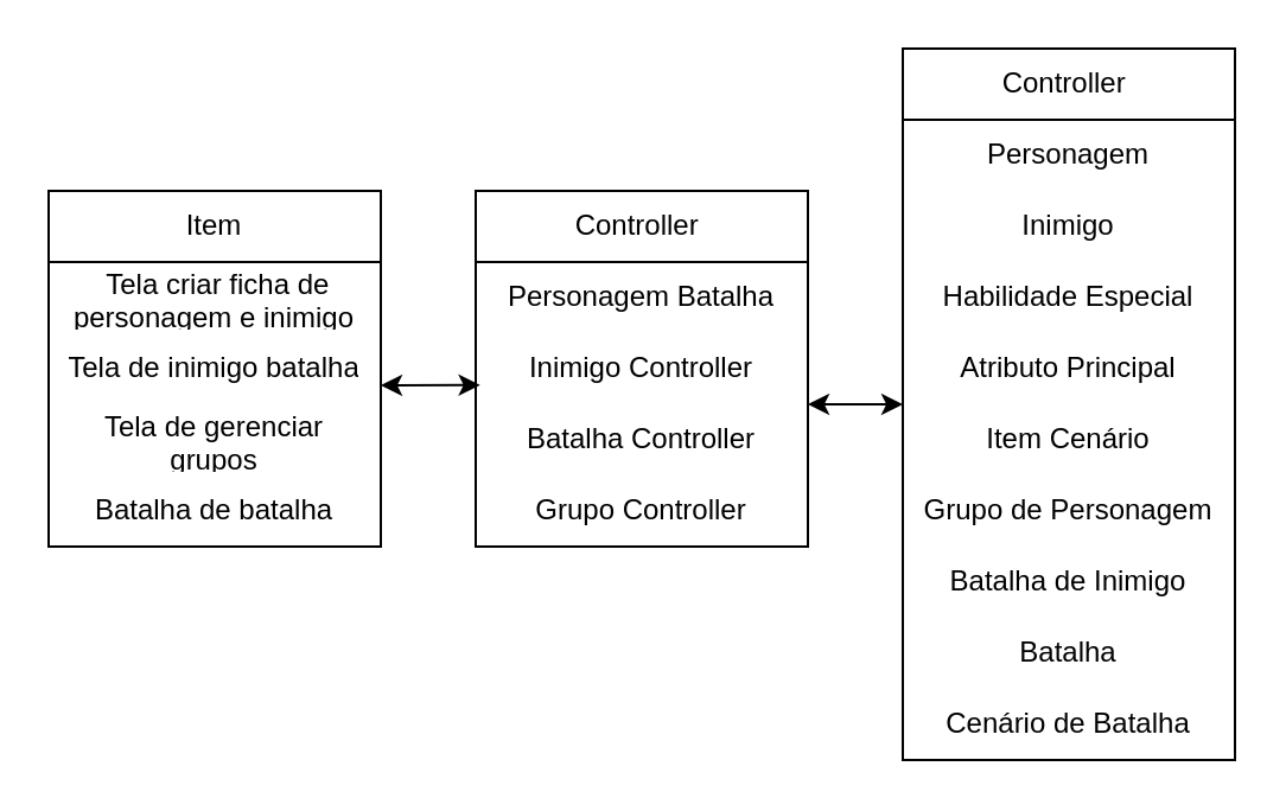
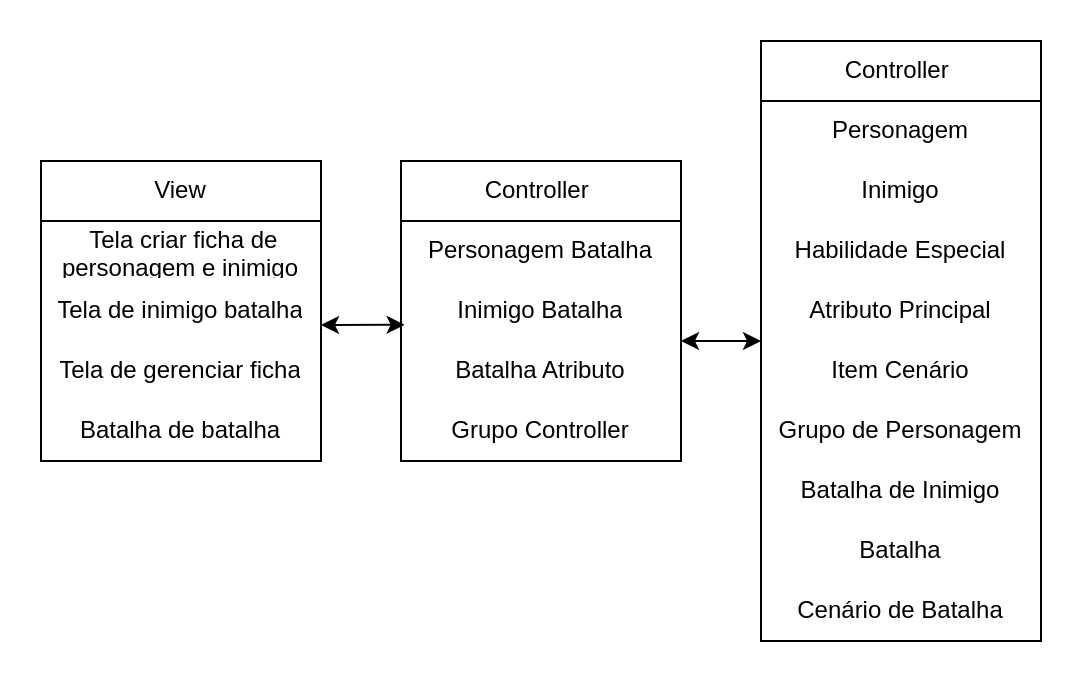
  <mxCell id="0" />
  <mxCell id="1" parent="0" />
- <mxCell id="2" value="Item" style="swimlane;fontStyle=0;childLayout=stackLayout;horizontal=1;startSize=30;horizontalStack=0;resizeParent=1;resizeParentMax=0;resizeLast=0;collapsible=1;marginBottom=0;whiteSpace=wrap;html=1;rounded=0;shadow=0;fillColor=default;" vertex="1" parent="1"><mxGeometry x="20" y="80" width="140" height="150" as="geometry" /></mxCell>
+ <mxCell id="2" value="View" style="swimlane;fontStyle=0;childLayout=stackLayout;horizontal=1;startSize=30;horizontalStack=0;resizeParent=1;resizeParentMax=0;resizeLast=0;collapsible=1;marginBottom=0;whiteSpace=wrap;html=1;rounded=0;shadow=0;fillColor=default;" vertex="1" parent="1"><mxGeometry x="20" y="80" width="140" height="150" as="geometry" /></mxCell>
  <mxCell id="3" value="&amp;nbsp;Tela criar ficha de personagem e inimigo" style="text;strokeColor=none;fillColor=none;align=center;verticalAlign=middle;spacingLeft=4;spacingRight=4;overflow=hidden;points=[[0,0.5],[1,0.5]];portConstraint=eastwest;rotatable=0;whiteSpace=wrap;html=1;" vertex="1" parent="2"><mxGeometry y="30" width="140" height="30" as="geometry" /></mxCell>
  <mxCell id="4" value="Tela de inimigo batalha" style="text;strokeColor=none;fillColor=none;align=center;verticalAlign=middle;spacingLeft=4;spacingRight=4;overflow=hidden;points=[[0,0.5],[1,0.5]];portConstraint=eastwest;rotatable=0;whiteSpace=wrap;html=1;" vertex="1" parent="2"><mxGeometry y="60" width="140" height="30" as="geometry" /></mxCell>
- <mxCell id="5" value="Tela de gerenciar grupos" style="text;strokeColor=none;fillColor=none;align=center;verticalAlign=middle;spacingLeft=4;spacingRight=4;overflow=hidden;points=[[0,0.5],[1,0.5]];portConstraint=eastwest;rotatable=0;whiteSpace=wrap;html=1;" vertex="1" parent="2"><mxGeometry y="90" width="140" height="30" as="geometry" /></mxCell>
+ <mxCell id="5" value="Tela de gerenciar ficha" style="text;strokeColor=none;fillColor=none;align=center;verticalAlign=middle;spacingLeft=4;spacingRight=4;overflow=hidden;points=[[0,0.5],[1,0.5]];portConstraint=eastwest;rotatable=0;whiteSpace=wrap;html=1;" vertex="1" parent="2"><mxGeometry y="90" width="140" height="30" as="geometry" /></mxCell>
  <mxCell id="6" value="Batalha de batalha" style="text;html=1;align=center;verticalAlign=middle;whiteSpace=wrap;rounded=0;" vertex="1" parent="2"><mxGeometry y="120" width="140" height="30" as="geometry" /></mxCell>
  <mxCell id="7" value="Controller&amp;nbsp;" style="swimlane;fontStyle=0;childLayout=stackLayout;horizontal=1;startSize=30;horizontalStack=0;resizeParent=1;resizeParentMax=0;resizeLast=0;collapsible=1;marginBottom=0;whiteSpace=wrap;html=1;rounded=0;shadow=0;fillColor=default;" vertex="1" parent="1"><mxGeometry x="200" y="80" width="140" height="150" as="geometry" /></mxCell>
  <mxCell id="8" value="Personagem Batalha" style="text;strokeColor=none;fillColor=none;align=center;verticalAlign=middle;spacingLeft=4;spacingRight=4;overflow=hidden;points=[[0,0.5],[1,0.5]];portConstraint=eastwest;rotatable=0;whiteSpace=wrap;html=1;" vertex="1" parent="7"><mxGeometry y="30" width="140" height="30" as="geometry" /></mxCell>
- <mxCell id="9" value="Inimigo Controller" style="text;strokeColor=none;fillColor=none;align=center;verticalAlign=middle;spacingLeft=4;spacingRight=4;overflow=hidden;points=[[0,0.5],[1,0.5]];portConstraint=eastwest;rotatable=0;whiteSpace=wrap;html=1;" vertex="1" parent="7"><mxGeometry y="60" width="140" height="30" as="geometry" /></mxCell>
- <mxCell id="10" value="Batalha Controller" style="text;strokeColor=none;fillColor=none;align=center;verticalAlign=middle;spacingLeft=4;spacingRight=4;overflow=hidden;points=[[0,0.5],[1,0.5]];portConstraint=eastwest;rotatable=0;whiteSpace=wrap;html=1;" vertex="1" parent="7"><mxGeometry y="90" width="140" height="30" as="geometry" /></mxCell>
+ <mxCell id="9" value="Inimigo Batalha" style="text;strokeColor=none;fillColor=none;align=center;verticalAlign=middle;spacingLeft=4;spacingRight=4;overflow=hidden;points=[[0,0.5],[1,0.5]];portConstraint=eastwest;rotatable=0;whiteSpace=wrap;html=1;" vertex="1" parent="7"><mxGeometry y="60" width="140" height="30" as="geometry" /></mxCell>
+ <mxCell id="10" value="Batalha Atributo" style="text;strokeColor=none;fillColor=none;align=center;verticalAlign=middle;spacingLeft=4;spacingRight=4;overflow=hidden;points=[[0,0.5],[1,0.5]];portConstraint=eastwest;rotatable=0;whiteSpace=wrap;html=1;" vertex="1" parent="7"><mxGeometry y="90" width="140" height="30" as="geometry" /></mxCell>
  <mxCell id="11" value="Grupo Controller" style="text;html=1;align=center;verticalAlign=middle;whiteSpace=wrap;rounded=0;" vertex="1" parent="7"><mxGeometry y="120" width="140" height="30" as="geometry" /></mxCell>
  <mxCell id="12" value="Controller&amp;nbsp;" style="swimlane;fontStyle=0;childLayout=stackLayout;horizontal=1;startSize=30;horizontalStack=0;resizeParent=1;resizeParentMax=0;resizeLast=0;collapsible=1;marginBottom=0;whiteSpace=wrap;html=1;rounded=0;shadow=0;fillColor=default;" vertex="1" parent="1"><mxGeometry x="380" y="20" width="140" height="300" as="geometry" /></mxCell>
  <mxCell id="13" value="Personagem" style="text;strokeColor=none;fillColor=none;align=center;verticalAlign=middle;spacingLeft=4;spacingRight=4;overflow=hidden;points=[[0,0.5],[1,0.5]];portConstraint=eastwest;rotatable=0;whiteSpace=wrap;html=1;" vertex="1" parent="12"><mxGeometry y="30" width="140" height="30" as="geometry" /></mxCell>
  <mxCell id="14" value="Inimigo" style="text;strokeColor=none;fillColor=none;align=center;verticalAlign=middle;spacingLeft=4;spacingRight=4;overflow=hidden;points=[[0,0.5],[1,0.5]];portConstraint=eastwest;rotatable=0;whiteSpace=wrap;html=1;" vertex="1" parent="12"><mxGeometry y="60" width="140" height="30" as="geometry" /></mxCell>
  <mxCell id="15" value="Habilidade Especial" style="text;strokeColor=none;fillColor=none;align=center;verticalAlign=middle;spacingLeft=4;spacingRight=4;overflow=hidden;points=[[0,0.5],[1,0.5]];portConstraint=eastwest;rotatable=0;whiteSpace=wrap;html=1;" vertex="1" parent="12"><mxGeometry y="90" width="140" height="30" as="geometry" /></mxCell>
  <mxCell id="16" value="Atributo Principal" style="text;html=1;align=center;verticalAlign=middle;whiteSpace=wrap;rounded=0;" vertex="1" parent="12"><mxGeometry y="120" width="140" height="30" as="geometry" /></mxCell>
  <mxCell id="17" value="Item Cenário" style="text;html=1;align=center;verticalAlign=middle;whiteSpace=wrap;rounded=0;" vertex="1" parent="12"><mxGeometry y="150" width="140" height="30" as="geometry" /></mxCell>
  <mxCell id="18" value="Grupo de Personagem" style="text;html=1;align=center;verticalAlign=middle;whiteSpace=wrap;rounded=0;" vertex="1" parent="12"><mxGeometry y="180" width="140" height="30" as="geometry" /></mxCell>
  <mxCell id="19" value="Batalha de Inimigo" style="text;html=1;align=center;verticalAlign=middle;whiteSpace=wrap;rounded=0;" vertex="1" parent="12"><mxGeometry y="210" width="140" height="30" as="geometry" /></mxCell>
  <mxCell id="20" value="Batalha" style="text;html=1;align=center;verticalAlign=middle;whiteSpace=wrap;rounded=0;" vertex="1" parent="12"><mxGeometry y="240" width="140" height="30" as="geometry" /></mxCell>
  <mxCell id="21" value="Cenário de Batalha" style="text;html=1;align=center;verticalAlign=middle;whiteSpace=wrap;rounded=0;" vertex="1" parent="12"><mxGeometry y="270" width="140" height="30" as="geometry" /></mxCell>
  <mxCell id="22" value="" style="endArrow=classic;startArrow=classic;html=1;rounded=0;entryX=0.013;entryY=0.729;entryDx=0;entryDy=0;entryPerimeter=0;" edge="1" parent="1" target="9"><mxGeometry width="50" height="50" relative="1" as="geometry"><mxPoint x="160" y="162" as="sourcePoint" /><mxPoint x="110" y="130" as="targetPoint" /></mxGeometry></mxCell>
  <mxCell id="23" value="" style="endArrow=classic;startArrow=classic;html=1;rounded=0;entryX=0;entryY=1;entryDx=0;entryDy=0;" edge="1" parent="1" target="16"><mxGeometry width="50" height="50" relative="1" as="geometry"><mxPoint x="340" y="170" as="sourcePoint" /><mxPoint x="110" y="130" as="targetPoint" /></mxGeometry></mxCell>
